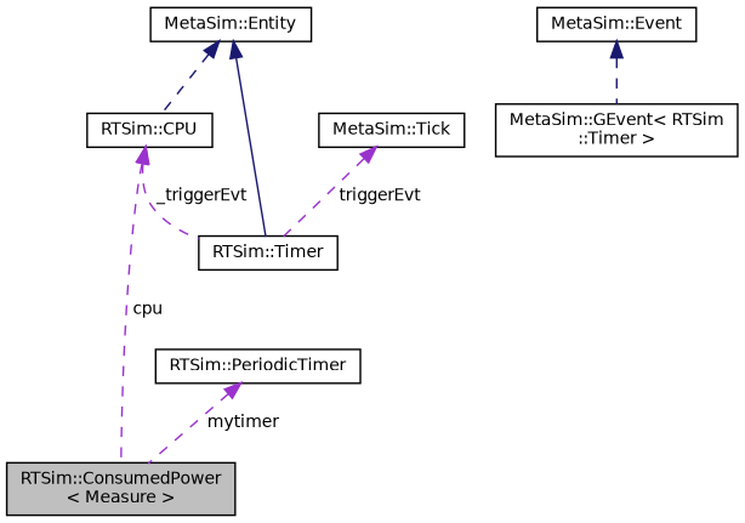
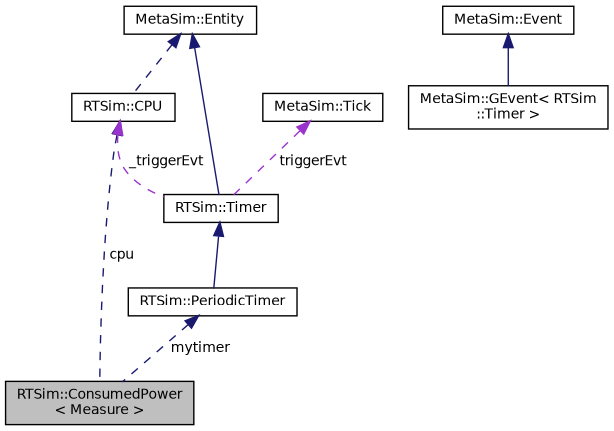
  digraph {
    node [color=black fillcolor=white fontname=Helvetica fontsize=10 shape=record style=filled]
    edge [color=darkorchid3 dir=back fontname=Helvetica fontsize=10 labelfontname=Helvetica labelfontsize=10 style=dashed]
    n1 [fillcolor=grey75 fontcolor=black height=0.2 label="RTSim::ConsumedPower\l\< Measure \>" width=0.4]
    n2 [height=0.2 label="RTSim::CPU" width=0.4]
    n3 [height=0.2 label="RTSim::Timer" width=0.4]
    n4 [height=0.2 label="MetaSim::Entity" width=0.4]
    n5 [height=0.2 label="RTSim::PeriodicTimer" width=0.4]
    n6 [height=0.2 label="MetaSim::GEvent\< RTSim\l::Timer \>" width=0.4]
    n7 [height=0.2 label="MetaSim::Event" width=0.4]
    n8 [height=0.2 label="MetaSim::Tick" width=0.4]
-   n2 -> n1 [label=" cpu"]
+   n2 -> n1 [color=midnightblue label=" cpu"]
    n2 -> n3 [label=" _triggerEvt"]
+   n3 -> n5 [color=midnightblue style=solid]
    n4 -> n2 [color=midnightblue]
    n4 -> n3 [color=midnightblue style=solid]
-   n5 -> n1 [label=" mytimer"]
-   n7 -> n6 [color=midnightblue]
+   n5 -> n1 [color=midnightblue label=" mytimer"]
+   n7 -> n6 [color=midnightblue style=solid]
    n8 -> n3 [label=" triggerEvt"]
  }
